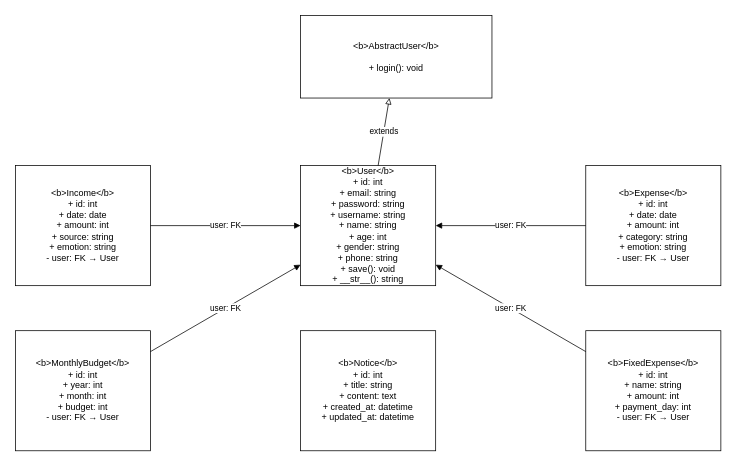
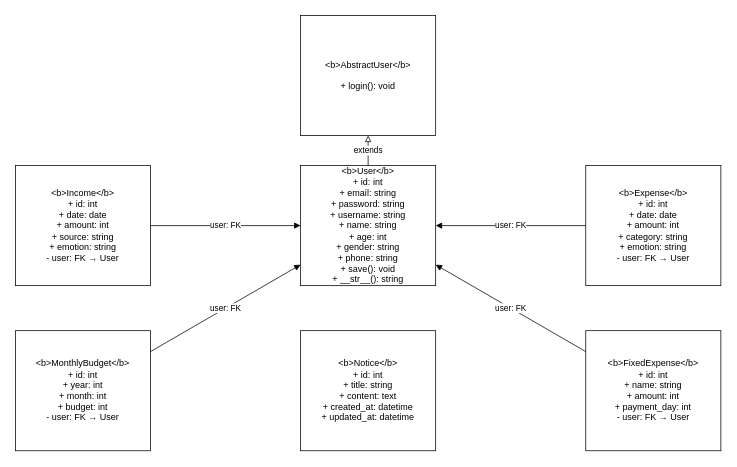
  <mxCell id="0" />
  <mxCell id="1" parent="0" />
- <mxCell id="2" value="&amp;lt;b&amp;gt;AbstractUser&amp;lt;/b&amp;gt;&lt;br/&gt;&lt;br/&gt;+ login(): void" style="shape=umlClass;whiteSpace=wrap;html=1;" vertex="1" parent="1"><mxGeometry x="400" y="20" width="255" height="110" as="geometry" /></mxCell>
+ <mxCell id="2" value="&amp;lt;b&amp;gt;AbstractUser&amp;lt;/b&amp;gt;&lt;br/&gt;&lt;br/&gt;+ login(): void" style="shape=umlClass;whiteSpace=wrap;html=1;" vertex="1" parent="1"><mxGeometry x="400" y="20" width="180" height="160" as="geometry" /></mxCell>
  <mxCell id="3" value="&amp;lt;b&amp;gt;User&amp;lt;/b&amp;gt;&lt;br/&gt;+ id: int&lt;br/&gt;+ email: string&lt;br/&gt;+ password: string&lt;br/&gt;+ username: string&lt;br/&gt;+ name: string&lt;br/&gt;+ age: int&lt;br/&gt;+ gender: string&lt;br/&gt;+ phone: string&lt;br/&gt;+ save(): void&lt;br/&gt;+ __str__(): string" style="shape=umlClass;whiteSpace=wrap;html=1;" vertex="1" parent="1"><mxGeometry x="400" y="220" width="180" height="160" as="geometry" /></mxCell>
  <mxCell id="4" value="&amp;lt;b&amp;gt;Income&amp;lt;/b&amp;gt;&lt;br/&gt;+ id: int&lt;br/&gt;+ date: date&lt;br/&gt;+ amount: int&lt;br/&gt;+ source: string&lt;br/&gt;+ emotion: string&lt;br/&gt;- user: FK → User" style="shape=umlClass;whiteSpace=wrap;html=1;" vertex="1" parent="1"><mxGeometry x="20" y="220" width="180" height="160" as="geometry" /></mxCell>
  <mxCell id="5" value="&amp;lt;b&amp;gt;Expense&amp;lt;/b&amp;gt;&lt;br/&gt;+ id: int&lt;br/&gt;+ date: date&lt;br/&gt;+ amount: int&lt;br/&gt;+ category: string&lt;br/&gt;+ emotion: string&lt;br/&gt;- user: FK → User" style="shape=umlClass;whiteSpace=wrap;html=1;" vertex="1" parent="1"><mxGeometry x="780" y="220" width="180" height="160" as="geometry" /></mxCell>
  <mxCell id="6" value="&amp;lt;b&amp;gt;MonthlyBudget&amp;lt;/b&amp;gt;&lt;br/&gt;+ id: int&lt;br/&gt;+ year: int&lt;br/&gt;+ month: int&lt;br/&gt;+ budget: int&lt;br/&gt;- user: FK → User" style="shape=umlClass;whiteSpace=wrap;html=1;" vertex="1" parent="1"><mxGeometry x="20" y="440" width="180" height="160" as="geometry" /></mxCell>
  <mxCell id="7" value="&amp;lt;b&amp;gt;FixedExpense&amp;lt;/b&amp;gt;&lt;br/&gt;+ id: int&lt;br/&gt;+ name: string&lt;br/&gt;+ amount: int&lt;br/&gt;+ payment_day: int&lt;br/&gt;- user: FK → User" style="shape=umlClass;whiteSpace=wrap;html=1;" vertex="1" parent="1"><mxGeometry x="780" y="440" width="180" height="160" as="geometry" /></mxCell>
  <mxCell id="8" value="&amp;lt;b&amp;gt;Notice&amp;lt;/b&amp;gt;&lt;br/&gt;+ id: int&lt;br/&gt;+ title: string&lt;br/&gt;+ content: text&lt;br/&gt;+ created_at: datetime&lt;br/&gt;+ updated_at: datetime" style="shape=umlClass;whiteSpace=wrap;html=1;" vertex="1" parent="1"><mxGeometry x="400" y="440" width="180" height="160" as="geometry" /></mxCell>
  <mxCell id="9" edge="1" source="4" target="3" style="endArrow=block;html=1;" parent="1" value="user: FK"><mxGeometry relative="1" as="geometry" /></mxCell>
  <mxCell id="10" edge="1" source="5" target="3" style="endArrow=block;html=1;" parent="1" value="user: FK"><mxGeometry relative="1" as="geometry" /></mxCell>
  <mxCell id="11" edge="1" source="6" target="3" style="endArrow=block;html=1;" parent="1" value="user: FK"><mxGeometry relative="1" as="geometry" /></mxCell>
  <mxCell id="12" edge="1" source="7" target="3" style="endArrow=block;html=1;" parent="1" value="user: FK"><mxGeometry relative="1" as="geometry" /></mxCell>
  <mxCell id="13" edge="1" source="3" target="2" style="endArrow=block;endFill=0;html=1;" parent="1" value="extends"><mxGeometry relative="1" as="geometry" /></mxCell>
